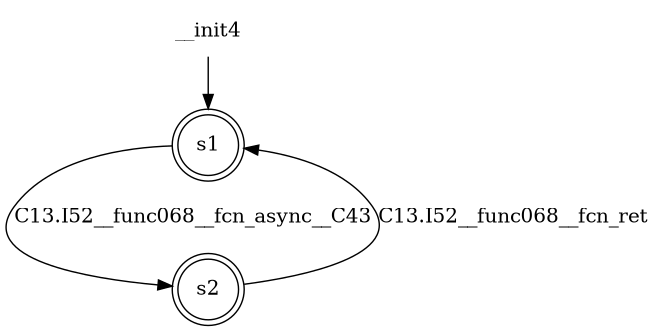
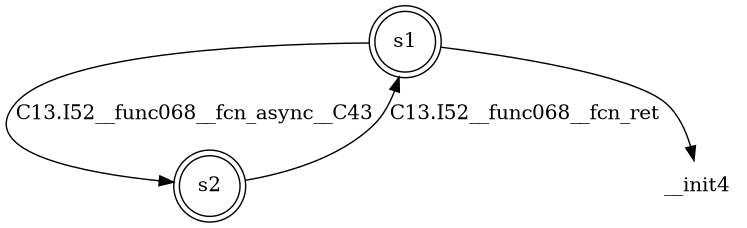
  digraph {
    node [shape=doublecircle]
    n1 [label=<s1>]
    n2 [label=<s2>]
    n3 [label=__init4 shape=none]
    n1 -> n2 [label=<C13.I52__func068__fcn_async__C43>]
    n2 -> n1 [label=<C13.I52__func068__fcn_ret>]
-   n3 -> n1
+   n1 -> n3
  }
